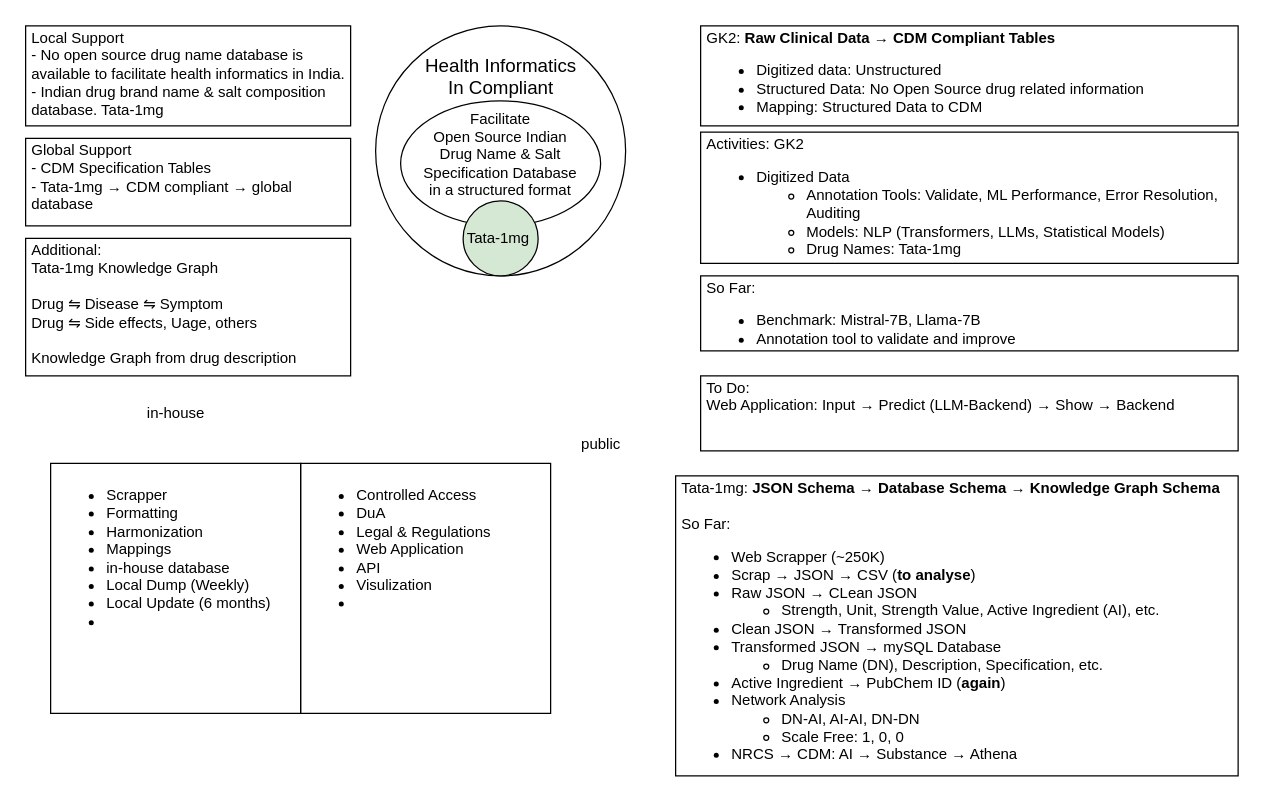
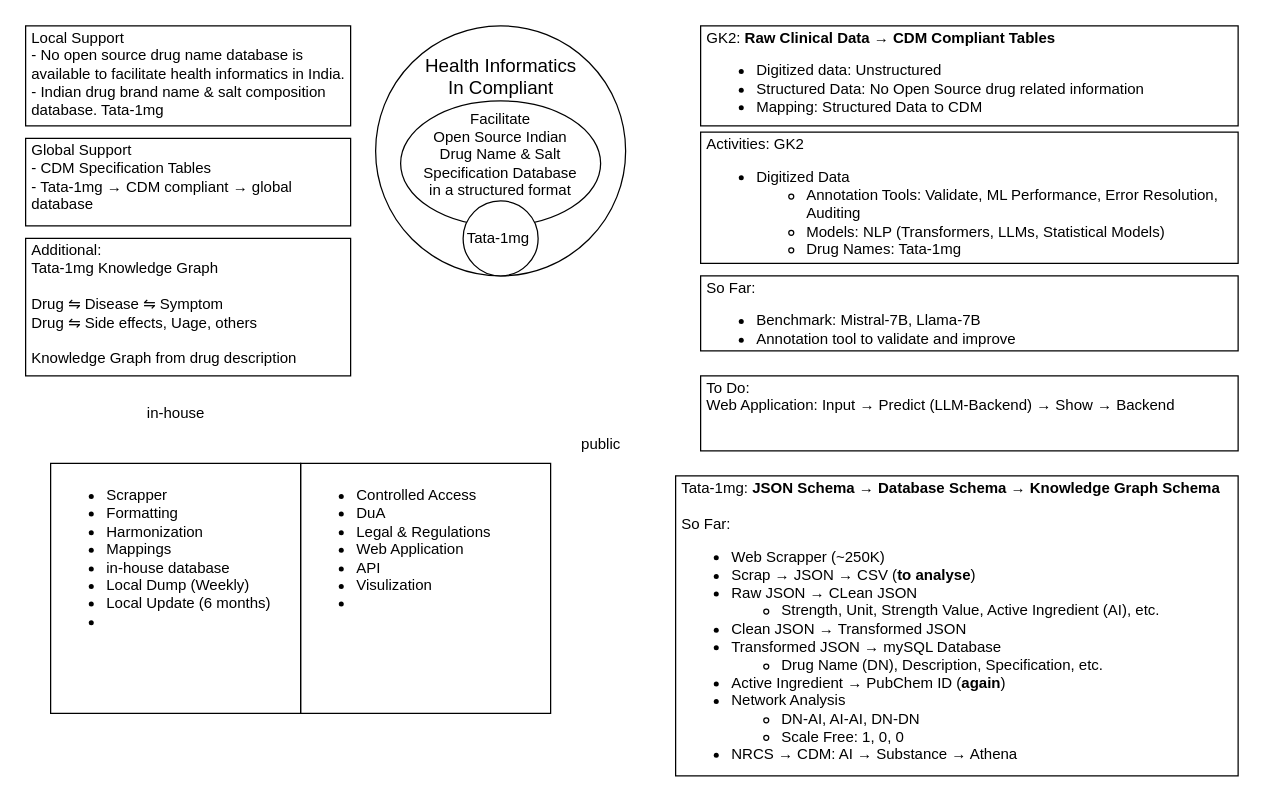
  <mxCell id="0" />
  <mxCell id="1" parent="0" />
  <mxCell id="2" value="" style="ellipse;whiteSpace=wrap;html=1;" vertex="1" parent="1"><mxGeometry x="300" y="20" width="200" height="200" as="geometry" /></mxCell>
  <mxCell id="3" value="Health Informatics&lt;br style=&quot;font-size: 15px;&quot;&gt;In Compliant" style="text;html=1;align=center;verticalAlign=middle;resizable=0;points=[];autosize=1;strokeColor=none;fillColor=none;fontSize=15;spacing=0;" vertex="1" parent="1"><mxGeometry x="330" y="35" width="140" height="50" as="geometry" /></mxCell>
  <mxCell id="4" value="Facilitate&lt;br&gt;Open Source Indian&lt;br&gt;Drug Name &amp;amp; Salt Specification Database&lt;br&gt;in a structured format" style="ellipse;html=1;verticalAlign=middle;spacingBottom=7;spacingTop=-7;whiteSpace=wrap;" vertex="1" parent="1"><mxGeometry x="320" y="80" width="160" height="100" as="geometry" /></mxCell>
- <mxCell id="5" value="Tata-1mg " style="ellipse;html=1;verticalAlign=middle;spacingBottom=0;spacingTop=0;spacing=0;whiteSpace=wrap;fillColor=#d5e8d4;" vertex="1" parent="1"><mxGeometry x="370" y="160" width="60" height="60" as="geometry" /></mxCell>
+ <mxCell id="5" value="Tata-1mg " style="ellipse;html=1;verticalAlign=middle;spacingBottom=0;spacingTop=0;spacing=0;whiteSpace=wrap;" vertex="1" parent="1"><mxGeometry x="370" y="160" width="60" height="60" as="geometry" /></mxCell>
  <mxCell id="6" value="Local Support&lt;br&gt;- No open source drug name database is available to facilitate health informatics in India.&lt;br&gt;- Indian drug brand name &amp;amp; salt composition database. Tata-1mg" style="whiteSpace=wrap;html=1;align=left;verticalAlign=top;spacingLeft=3;spacingTop=-4;" vertex="1" parent="1"><mxGeometry x="20" y="20" width="260" height="80" as="geometry" /></mxCell>
  <mxCell id="7" value="Global Support&lt;br&gt;- CDM Specification Tables&lt;br&gt;- Tata-1mg&amp;nbsp;→ CDM compliant&amp;nbsp;→ global database" style="whiteSpace=wrap;html=1;align=left;verticalAlign=top;spacingLeft=3;spacingTop=-4;" vertex="1" parent="1"><mxGeometry x="20" y="110" width="260" height="70" as="geometry" /></mxCell>
  <mxCell id="8" value="Additional:&lt;div&gt;Tata-1mg Knowledge Graph&lt;/div&gt;&lt;div&gt;&lt;br&gt;&lt;/div&gt;&lt;div&gt;Drug ⇋ Disease&amp;nbsp;⇋ Symptom&lt;/div&gt;&lt;div&gt;Drug ⇋ Side effects, Uage, others&lt;br&gt;&lt;/div&gt;&lt;div&gt;&lt;br&gt;&lt;/div&gt;&lt;div&gt;Knowledge Graph from drug description&lt;/div&gt;" style="whiteSpace=wrap;html=1;align=left;verticalAlign=top;spacingLeft=3;spacingTop=-4;" vertex="1" parent="1"><mxGeometry x="20" y="190" width="260" height="110" as="geometry" /></mxCell>
  <mxCell id="9" value="GK2:&amp;nbsp;&lt;b&gt;Raw Clinical Data&amp;nbsp;→ CDM Compliant Tables&lt;/b&gt;&amp;nbsp;&lt;br&gt;&lt;ul&gt;&lt;li&gt;Digitized data: Unstructured&lt;/li&gt;&lt;li&gt;Structured Data: No Open Source drug related information&lt;/li&gt;&lt;li&gt;Mapping: Structured Data to CDM&lt;/li&gt;&lt;/ul&gt;" style="whiteSpace=wrap;html=1;align=left;verticalAlign=top;spacingLeft=3;spacingTop=-4;" vertex="1" parent="1"><mxGeometry x="560" y="20" width="430" height="80" as="geometry" /></mxCell>
  <mxCell id="10" value="Activities: GK2&lt;br&gt;&lt;ul&gt;&lt;li&gt;Digitized Data&lt;/li&gt;&lt;ul&gt;&lt;li&gt;Annotation Tools: Validate, ML Performance, Error Resolution, Auditing&lt;/li&gt;&lt;li&gt;Models: NLP (Transformers, LLMs, Statistical Models)&lt;/li&gt;&lt;li&gt;Drug Names: Tata-1mg&lt;/li&gt;&lt;/ul&gt;&lt;/ul&gt;" style="whiteSpace=wrap;html=1;align=left;verticalAlign=top;spacingLeft=3;spacingTop=-4;" vertex="1" parent="1"><mxGeometry x="560" y="105" width="430" height="105" as="geometry" /></mxCell>
  <mxCell id="11" value="So Far:&lt;br&gt;&lt;ul&gt;&lt;li&gt;Benchmark: Mistral-7B, Llama-7B&lt;/li&gt;&lt;li&gt;Annotation tool to validate and improve&lt;/li&gt;&lt;/ul&gt;" style="whiteSpace=wrap;html=1;align=left;verticalAlign=top;spacingLeft=3;spacingTop=-4;" vertex="1" parent="1"><mxGeometry x="560" y="220" width="430" height="60" as="geometry" /></mxCell>
  <mxCell id="12" value="Tata-1mg: &lt;b&gt;JSON Schema&amp;nbsp;→ Database Schema&amp;nbsp;→ Knowledge Graph Schema&lt;/b&gt;&lt;br&gt;&lt;div&gt;&lt;br&gt;&lt;/div&gt;&lt;div&gt;So Far:&lt;/div&gt;&lt;div&gt;&lt;ul&gt;&lt;li&gt;Web Scrapper (~250K)&lt;/li&gt;&lt;li&gt;Scrap&amp;nbsp;→ JSON&amp;nbsp;→ CSV (&lt;b&gt;to analyse&lt;/b&gt;)&lt;/li&gt;&lt;li&gt;Raw JSON&amp;nbsp;→ CLean JSON&lt;/li&gt;&lt;ul&gt;&lt;li&gt;Strength, Unit, Strength Value, Active Ingredient (AI), etc.&lt;/li&gt;&lt;/ul&gt;&lt;li&gt;Clean JSON&amp;nbsp;→ Transformed JSON&lt;/li&gt;&lt;li&gt;Transformed JSON&amp;nbsp;→ mySQL Database&lt;/li&gt;&lt;ul&gt;&lt;li&gt;Drug Name (DN), Description, Specification, etc.&lt;/li&gt;&lt;/ul&gt;&lt;li&gt;Active Ingredient&amp;nbsp;→ PubChem ID (&lt;b&gt;again&lt;/b&gt;)&lt;/li&gt;&lt;li&gt;Network Analysis&lt;/li&gt;&lt;ul&gt;&lt;li&gt;DN-AI, AI-AI, DN-DN&lt;/li&gt;&lt;li&gt;Scale Free: 1, 0, 0&lt;/li&gt;&lt;/ul&gt;&lt;li&gt;NRCS&amp;nbsp;→ CDM: AI&amp;nbsp;→ Substance&amp;nbsp;→ Athena&lt;/li&gt;&lt;/ul&gt;&lt;/div&gt;" style="whiteSpace=wrap;html=1;align=left;verticalAlign=top;spacingLeft=3;spacingTop=-4;" vertex="1" parent="1"><mxGeometry x="540" y="380" width="450" height="240" as="geometry" /></mxCell>
  <mxCell id="13" value="To Do:&lt;br&gt;Web Application: Input&amp;nbsp;→ Predict (LLM-Backend)&amp;nbsp;→ Show&amp;nbsp;→ Backend&amp;nbsp;" style="whiteSpace=wrap;html=1;align=left;verticalAlign=top;spacingLeft=3;spacingTop=-4;" vertex="1" parent="1"><mxGeometry x="560" y="300" width="430" height="60" as="geometry" /></mxCell>
  <mxCell id="14" value="in-house" style="text;html=1;align=center;verticalAlign=middle;resizable=0;points=[];autosize=1;strokeColor=none;fillColor=none;" vertex="1" parent="1"><mxGeometry x="105" y="315" width="70" height="30" as="geometry" /></mxCell>
  <mxCell id="15" value="public" style="text;html=1;align=center;verticalAlign=middle;resizable=0;points=[];autosize=1;strokeColor=none;fillColor=none;" vertex="1" parent="1"><mxGeometry x="455" y="340" width="50" height="30" as="geometry" /></mxCell>
  <mxCell id="16" value="&lt;ul&gt;&lt;li&gt;Scrapper&lt;/li&gt;&lt;li&gt;Formatting&lt;/li&gt;&lt;li&gt;Harmonization&lt;/li&gt;&lt;li&gt;Mappings&lt;/li&gt;&lt;li&gt;in-house database&lt;/li&gt;&lt;li&gt;Local Dump (Weekly)&lt;/li&gt;&lt;li&gt;Local Update (6 months)&lt;/li&gt;&lt;li&gt;&lt;br&gt;&lt;/li&gt;&lt;/ul&gt;" style="whiteSpace=wrap;html=1;fillColor=none;align=left;verticalAlign=top;spacingLeft=3;" vertex="1" parent="1"><mxGeometry x="40" y="370" width="200" height="200" as="geometry" /></mxCell>
  <mxCell id="17" value="&lt;ul style=&quot;border-color: var(--border-color);&quot;&gt;&lt;li style=&quot;border-color: var(--border-color);&quot;&gt;Controlled Access&lt;/li&gt;&lt;li style=&quot;border-color: var(--border-color);&quot;&gt;DuA&lt;/li&gt;&lt;li style=&quot;border-color: var(--border-color);&quot;&gt;Legal &amp;amp; Regulations&lt;/li&gt;&lt;li style=&quot;border-color: var(--border-color);&quot;&gt;Web Application&lt;/li&gt;&lt;li style=&quot;border-color: var(--border-color);&quot;&gt;API&lt;/li&gt;&lt;li style=&quot;border-color: var(--border-color);&quot;&gt;Visulization&lt;/li&gt;&lt;li style=&quot;border-color: var(--border-color);&quot;&gt;&lt;br&gt;&lt;/li&gt;&lt;/ul&gt;" style="whiteSpace=wrap;html=1;fillColor=none;align=left;verticalAlign=top;spacingLeft=3;" vertex="1" parent="1"><mxGeometry x="240" y="370" width="200" height="200" as="geometry" /></mxCell>
